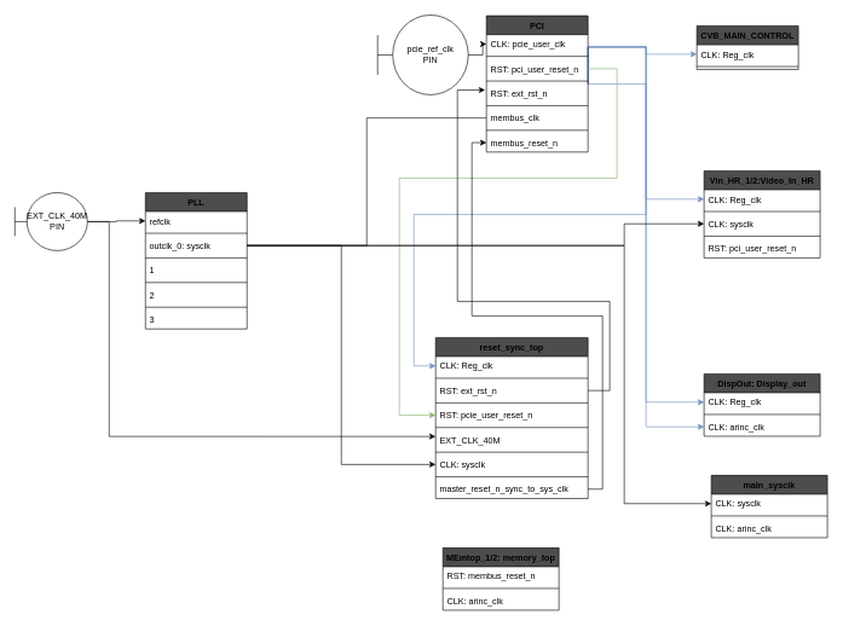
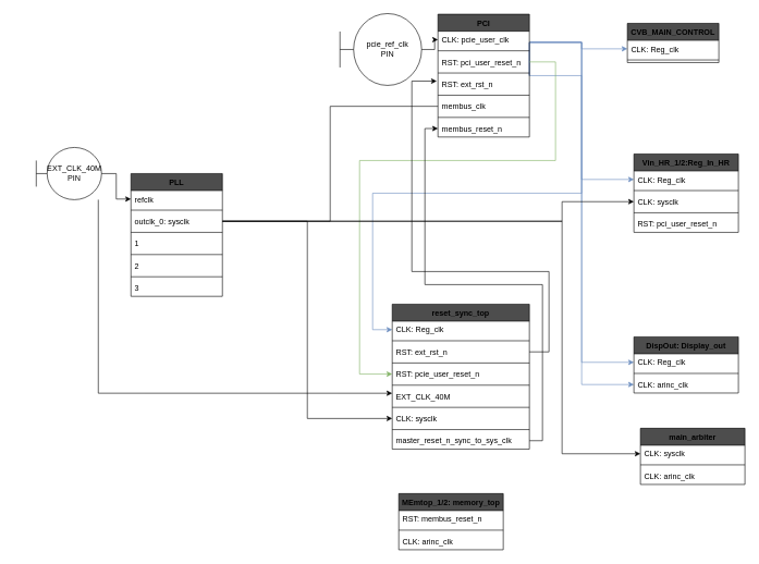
  <mxCell id="0" />
  <mxCell id="1" parent="0" />
  <mxCell id="2" style="edgeStyle=orthogonalEdgeStyle;rounded=0;orthogonalLoop=1;jettySize=auto;html=1;entryX=0;entryY=0.5;entryDx=0;entryDy=0;fillColor=#dae8fc;strokeColor=#6c8ebf;" edge="1" parent="1" source="7" target="32"><mxGeometry relative="1" as="geometry"><Array as="points"><mxPoint x="890" y="64" /><mxPoint x="890" y="74" /></Array></mxGeometry></mxCell>
  <mxCell id="3" style="edgeStyle=orthogonalEdgeStyle;rounded=0;orthogonalLoop=1;jettySize=auto;html=1;exitX=1;exitY=0.5;exitDx=0;exitDy=0;fillColor=#dae8fc;strokeColor=#6c8ebf;" edge="1" parent="1" source="7" target="35"><mxGeometry relative="1" as="geometry" /></mxCell>
  <mxCell id="4" style="edgeStyle=orthogonalEdgeStyle;rounded=0;orthogonalLoop=1;jettySize=auto;html=1;exitX=1;exitY=0.5;exitDx=0;exitDy=0;fillColor=#dae8fc;strokeColor=#6c8ebf;" edge="1" parent="1" source="7" target="41"><mxGeometry relative="1" as="geometry"><Array as="points"><mxPoint x="810" y="64" /><mxPoint x="890" y="64" /><mxPoint x="890" y="554" /></Array></mxGeometry></mxCell>
  <mxCell id="5" style="edgeStyle=orthogonalEdgeStyle;rounded=0;orthogonalLoop=1;jettySize=auto;html=1;exitX=1;exitY=0.5;exitDx=0;exitDy=0;fillColor=#dae8fc;strokeColor=#6c8ebf;" edge="1" parent="1" source="7" target="43"><mxGeometry relative="1" as="geometry"><Array as="points"><mxPoint x="810" y="64" /><mxPoint x="890" y="64" /><mxPoint x="890" y="588" /></Array></mxGeometry></mxCell>
  <mxCell id="6" style="edgeStyle=orthogonalEdgeStyle;rounded=0;orthogonalLoop=1;jettySize=auto;html=1;exitX=1;exitY=0.5;exitDx=0;exitDy=0;entryX=0;entryY=0.5;entryDx=0;entryDy=0;fillColor=#dae8fc;strokeColor=#6c8ebf;" edge="1" parent="1" source="7" target="20"><mxGeometry relative="1" as="geometry"><Array as="points"><mxPoint x="810" y="64" /><mxPoint x="890" y="64" /><mxPoint x="890" y="295" /><mxPoint x="570" y="295" /><mxPoint x="570" y="504" /></Array></mxGeometry></mxCell>
  <mxCell id="7" value="PCI" style="swimlane;fontStyle=1;align=center;verticalAlign=top;childLayout=stackLayout;horizontal=1;startSize=26;horizontalStack=0;resizeParent=1;resizeParentMax=0;resizeLast=0;collapsible=1;marginBottom=0;fillStyle=auto;fillColor=#4D4D4D;" vertex="1" parent="1"><mxGeometry x="670" y="21" width="140" height="188" as="geometry" /></mxCell>
  <mxCell id="8" value="CLK: pcie_user_clk" style="text;strokeColor=none;fillColor=none;align=left;verticalAlign=top;spacingLeft=4;spacingRight=4;overflow=hidden;rotatable=0;points=[[0,0.5],[1,0.5]];portConstraint=eastwest;" vertex="1" parent="7"><mxGeometry y="26" width="140" height="26" as="geometry" /></mxCell>
  <mxCell id="9" value="" style="line;strokeWidth=1;fillColor=none;align=left;verticalAlign=middle;spacingTop=-1;spacingLeft=3;spacingRight=3;rotatable=0;labelPosition=right;points=[];portConstraint=eastwest;strokeColor=inherit;fillStyle=auto;" vertex="1" parent="7"><mxGeometry y="52" width="140" height="8" as="geometry" /></mxCell>
  <mxCell id="10" value="RST: pci_user_reset_n" style="text;strokeColor=none;fillColor=none;align=left;verticalAlign=top;spacingLeft=4;spacingRight=4;overflow=hidden;rotatable=0;points=[[0,0.5],[1,0.5]];portConstraint=eastwest;" vertex="1" parent="7"><mxGeometry y="60" width="140" height="26" as="geometry" /></mxCell>
  <mxCell id="11" value="" style="line;strokeWidth=1;fillColor=none;align=left;verticalAlign=middle;spacingTop=-1;spacingLeft=3;spacingRight=3;rotatable=0;labelPosition=right;points=[];portConstraint=eastwest;strokeColor=inherit;fillStyle=auto;" vertex="1" parent="7"><mxGeometry y="86" width="140" height="8" as="geometry" /></mxCell>
  <mxCell id="12" value="RST: ext_rst_n" style="text;strokeColor=none;fillColor=none;align=left;verticalAlign=top;spacingLeft=4;spacingRight=4;overflow=hidden;rotatable=0;points=[[0,0.5],[1,0.5]];portConstraint=eastwest;" vertex="1" parent="7"><mxGeometry y="94" width="140" height="26" as="geometry" /></mxCell>
  <mxCell id="13" value="" style="line;strokeWidth=1;fillColor=none;align=left;verticalAlign=middle;spacingTop=-1;spacingLeft=3;spacingRight=3;rotatable=0;labelPosition=right;points=[];portConstraint=eastwest;strokeColor=inherit;fillStyle=auto;" vertex="1" parent="7"><mxGeometry y="120" width="140" height="8" as="geometry" /></mxCell>
  <mxCell id="14" value="membus_clk" style="text;strokeColor=none;fillColor=none;align=left;verticalAlign=top;spacingLeft=4;spacingRight=4;overflow=hidden;rotatable=0;points=[[0,0.5],[1,0.5]];portConstraint=eastwest;" vertex="1" parent="7"><mxGeometry y="128" width="140" height="26" as="geometry" /></mxCell>
  <mxCell id="15" value="" style="line;strokeWidth=1;fillColor=none;align=left;verticalAlign=middle;spacingTop=-1;spacingLeft=3;spacingRight=3;rotatable=0;labelPosition=right;points=[];portConstraint=eastwest;strokeColor=inherit;fillStyle=auto;" vertex="1" parent="7"><mxGeometry y="154" width="140" height="8" as="geometry" /></mxCell>
  <mxCell id="16" value="membus_reset_n" style="text;strokeColor=none;fillColor=none;align=left;verticalAlign=top;spacingLeft=4;spacingRight=4;overflow=hidden;rotatable=0;points=[[0,0.5],[1,0.5]];portConstraint=eastwest;" vertex="1" parent="7"><mxGeometry y="162" width="140" height="26" as="geometry" /></mxCell>
  <mxCell id="17" style="edgeStyle=orthogonalEdgeStyle;rounded=0;orthogonalLoop=1;jettySize=auto;html=1;entryX=0;entryY=0.5;entryDx=0;entryDy=0;" edge="1" parent="1" source="18" target="8"><mxGeometry relative="1" as="geometry" /></mxCell>
  <mxCell id="18" value="pcie_ref_clk&lt;br style=&quot;border-color: var(--border-color);&quot;&gt;&lt;span style=&quot;&quot;&gt;PIN&lt;/span&gt;" style="shape=umlBoundary;whiteSpace=wrap;html=1;fillStyle=auto;fillColor=none;" vertex="1" parent="1"><mxGeometry x="520" y="20" width="125" height="110" as="geometry" /></mxCell>
  <mxCell id="19" value="reset_sync_top" style="swimlane;fontStyle=1;align=center;verticalAlign=top;childLayout=stackLayout;horizontal=1;startSize=26;horizontalStack=0;resizeParent=1;resizeParentMax=0;resizeLast=0;collapsible=1;marginBottom=0;fillStyle=auto;fillColor=#4D4D4D;" vertex="1" parent="1"><mxGeometry x="600" y="465" width="210" height="222" as="geometry" /></mxCell>
  <mxCell id="20" value="CLK: Reg_clk" style="text;strokeColor=none;fillColor=none;align=left;verticalAlign=top;spacingLeft=4;spacingRight=4;overflow=hidden;rotatable=0;points=[[0,0.5],[1,0.5]];portConstraint=eastwest;" vertex="1" parent="19"><mxGeometry y="26" width="210" height="26" as="geometry" /></mxCell>
  <mxCell id="21" value="" style="line;strokeWidth=1;fillColor=none;align=left;verticalAlign=middle;spacingTop=-1;spacingLeft=3;spacingRight=3;rotatable=0;labelPosition=right;points=[];portConstraint=eastwest;strokeColor=inherit;fillStyle=auto;" vertex="1" parent="19"><mxGeometry y="52" width="210" height="8" as="geometry" /></mxCell>
  <mxCell id="22" value="RST: ext_rst_n" style="text;strokeColor=none;fillColor=none;align=left;verticalAlign=top;spacingLeft=4;spacingRight=4;overflow=hidden;rotatable=0;points=[[0,0.5],[1,0.5]];portConstraint=eastwest;" vertex="1" parent="19"><mxGeometry y="60" width="210" height="26" as="geometry" /></mxCell>
  <mxCell id="23" value="" style="line;strokeWidth=1;fillColor=none;align=left;verticalAlign=middle;spacingTop=-1;spacingLeft=3;spacingRight=3;rotatable=0;labelPosition=right;points=[];portConstraint=eastwest;strokeColor=inherit;fillStyle=auto;" vertex="1" parent="19"><mxGeometry y="86" width="210" height="8" as="geometry" /></mxCell>
  <mxCell id="24" value="RST: pcie_user_reset_n" style="text;strokeColor=none;fillColor=none;align=left;verticalAlign=top;spacingLeft=4;spacingRight=4;overflow=hidden;rotatable=0;points=[[0,0.5],[1,0.5]];portConstraint=eastwest;" vertex="1" parent="19"><mxGeometry y="94" width="210" height="26" as="geometry" /></mxCell>
  <mxCell id="25" value="" style="line;strokeWidth=1;fillColor=none;align=left;verticalAlign=middle;spacingTop=-1;spacingLeft=3;spacingRight=3;rotatable=0;labelPosition=right;points=[];portConstraint=eastwest;strokeColor=inherit;fillStyle=auto;" vertex="1" parent="19"><mxGeometry y="120" width="210" height="8" as="geometry" /></mxCell>
  <mxCell id="26" value="EXT_CLK_40M" style="text;strokeColor=none;fillColor=none;align=left;verticalAlign=top;spacingLeft=4;spacingRight=4;overflow=hidden;rotatable=0;points=[[0,0.5],[1,0.5]];portConstraint=eastwest;" vertex="1" parent="19"><mxGeometry y="128" width="210" height="26" as="geometry" /></mxCell>
  <mxCell id="27" value="" style="line;strokeWidth=1;fillColor=none;align=left;verticalAlign=middle;spacingTop=-1;spacingLeft=3;spacingRight=3;rotatable=0;labelPosition=right;points=[];portConstraint=eastwest;strokeColor=inherit;fillStyle=auto;" vertex="1" parent="19"><mxGeometry y="154" width="210" height="8" as="geometry" /></mxCell>
  <mxCell id="28" value="CLK: sysclk" style="text;strokeColor=none;fillColor=none;align=left;verticalAlign=top;spacingLeft=4;spacingRight=4;overflow=hidden;rotatable=0;points=[[0,0.5],[1,0.5]];portConstraint=eastwest;" vertex="1" parent="19"><mxGeometry y="162" width="210" height="26" as="geometry" /></mxCell>
  <mxCell id="29" value="" style="line;strokeWidth=1;fillColor=none;align=left;verticalAlign=middle;spacingTop=-1;spacingLeft=3;spacingRight=3;rotatable=0;labelPosition=right;points=[];portConstraint=eastwest;strokeColor=inherit;fillStyle=auto;" vertex="1" parent="19"><mxGeometry y="188" width="210" height="8" as="geometry" /></mxCell>
  <mxCell id="30" value="master_reset_n_sync_to_sys_clk" style="text;strokeColor=none;fillColor=none;align=left;verticalAlign=top;spacingLeft=4;spacingRight=4;overflow=hidden;rotatable=0;points=[[0,0.5],[1,0.5]];portConstraint=eastwest;" vertex="1" parent="19"><mxGeometry y="196" width="210" height="26" as="geometry" /></mxCell>
  <mxCell id="31" value="CVB_MAIN_CONTROL" style="swimlane;fontStyle=1;align=center;verticalAlign=top;childLayout=stackLayout;horizontal=1;startSize=26;horizontalStack=0;resizeParent=1;resizeParentMax=0;resizeLast=0;collapsible=1;marginBottom=0;fillStyle=auto;fillColor=#4D4D4D;" vertex="1" parent="1"><mxGeometry x="960" y="35" width="140" height="60" as="geometry" /></mxCell>
  <mxCell id="32" value="CLK: Reg_clk" style="text;strokeColor=none;fillColor=none;align=left;verticalAlign=top;spacingLeft=4;spacingRight=4;overflow=hidden;rotatable=0;points=[[0,0.5],[1,0.5]];portConstraint=eastwest;" vertex="1" parent="31"><mxGeometry y="26" width="140" height="26" as="geometry" /></mxCell>
  <mxCell id="33" value="" style="line;strokeWidth=1;fillColor=none;align=left;verticalAlign=middle;spacingTop=-1;spacingLeft=3;spacingRight=3;rotatable=0;labelPosition=right;points=[];portConstraint=eastwest;strokeColor=inherit;fillStyle=auto;" vertex="1" parent="31"><mxGeometry y="52" width="140" height="8" as="geometry" /></mxCell>
- <mxCell id="34" value="Vin_HR_1/2:Video_In_HR" style="swimlane;fontStyle=1;align=center;verticalAlign=top;childLayout=stackLayout;horizontal=1;startSize=26;horizontalStack=0;resizeParent=1;resizeParentMax=0;resizeLast=0;collapsible=1;marginBottom=0;fillStyle=auto;fillColor=#4D4D4D;" vertex="1" parent="1"><mxGeometry x="970" y="235" width="160" height="120" as="geometry" /></mxCell>
+ <mxCell id="34" value="Vin_HR_1/2:Reg_In_HR" style="swimlane;fontStyle=1;align=center;verticalAlign=top;childLayout=stackLayout;horizontal=1;startSize=26;horizontalStack=0;resizeParent=1;resizeParentMax=0;resizeLast=0;collapsible=1;marginBottom=0;fillStyle=auto;fillColor=#4D4D4D;" vertex="1" parent="1"><mxGeometry x="970" y="235" width="160" height="120" as="geometry" /></mxCell>
  <mxCell id="35" value="CLK: Reg_clk" style="text;strokeColor=none;fillColor=none;align=left;verticalAlign=top;spacingLeft=4;spacingRight=4;overflow=hidden;rotatable=0;points=[[0,0.5],[1,0.5]];portConstraint=eastwest;" vertex="1" parent="34"><mxGeometry y="26" width="160" height="26" as="geometry" /></mxCell>
  <mxCell id="36" value="" style="line;strokeWidth=1;fillColor=none;align=left;verticalAlign=middle;spacingTop=-1;spacingLeft=3;spacingRight=3;rotatable=0;labelPosition=right;points=[];portConstraint=eastwest;strokeColor=inherit;fillStyle=auto;" vertex="1" parent="34"><mxGeometry y="52" width="160" height="8" as="geometry" /></mxCell>
  <mxCell id="37" value="CLK: sysclk" style="text;strokeColor=none;fillColor=none;align=left;verticalAlign=top;spacingLeft=4;spacingRight=4;overflow=hidden;rotatable=0;points=[[0,0.5],[1,0.5]];portConstraint=eastwest;" vertex="1" parent="34"><mxGeometry y="60" width="160" height="26" as="geometry" /></mxCell>
  <mxCell id="38" value="" style="line;strokeWidth=1;fillColor=none;align=left;verticalAlign=middle;spacingTop=-1;spacingLeft=3;spacingRight=3;rotatable=0;labelPosition=right;points=[];portConstraint=eastwest;strokeColor=inherit;fillStyle=auto;" vertex="1" parent="34"><mxGeometry y="86" width="160" height="8" as="geometry" /></mxCell>
  <mxCell id="39" value="RST: pci_user_reset_n" style="text;strokeColor=none;fillColor=none;align=left;verticalAlign=top;spacingLeft=4;spacingRight=4;overflow=hidden;rotatable=0;points=[[0,0.5],[1,0.5]];portConstraint=eastwest;" vertex="1" parent="34"><mxGeometry y="94" width="160" height="26" as="geometry" /></mxCell>
  <mxCell id="40" value="DispOut: Display_out" style="swimlane;fontStyle=1;align=center;verticalAlign=top;childLayout=stackLayout;horizontal=1;startSize=26;horizontalStack=0;resizeParent=1;resizeParentMax=0;resizeLast=0;collapsible=1;marginBottom=0;fillStyle=auto;fillColor=#4D4D4D;" vertex="1" parent="1"><mxGeometry x="970" y="515" width="160" height="86" as="geometry"><mxRectangle x="590" y="430" width="160" height="30" as="alternateBounds" /></mxGeometry></mxCell>
  <mxCell id="41" value="CLK: Reg_clk" style="text;strokeColor=none;fillColor=none;align=left;verticalAlign=top;spacingLeft=4;spacingRight=4;overflow=hidden;rotatable=0;points=[[0,0.5],[1,0.5]];portConstraint=eastwest;" vertex="1" parent="40"><mxGeometry y="26" width="160" height="26" as="geometry" /></mxCell>
  <mxCell id="42" value="" style="line;strokeWidth=1;fillColor=none;align=left;verticalAlign=middle;spacingTop=-1;spacingLeft=3;spacingRight=3;rotatable=0;labelPosition=right;points=[];portConstraint=eastwest;strokeColor=inherit;fillStyle=auto;" vertex="1" parent="40"><mxGeometry y="52" width="160" height="8" as="geometry" /></mxCell>
  <mxCell id="43" value="CLK: arinc_clk" style="text;strokeColor=none;fillColor=none;align=left;verticalAlign=top;spacingLeft=4;spacingRight=4;overflow=hidden;rotatable=0;points=[[0,0.5],[1,0.5]];portConstraint=eastwest;" vertex="1" parent="40"><mxGeometry y="60" width="160" height="26" as="geometry" /></mxCell>
  <mxCell id="44" style="edgeStyle=orthogonalEdgeStyle;rounded=0;orthogonalLoop=1;jettySize=auto;html=1;exitX=1;exitY=0.5;exitDx=0;exitDy=0;entryX=0;entryY=0.5;entryDx=0;entryDy=0;fillColor=#d5e8d4;strokeColor=#82b366;" edge="1" parent="1" source="10" target="24"><mxGeometry relative="1" as="geometry"><Array as="points"><mxPoint x="850" y="94" /><mxPoint x="850" y="245" /><mxPoint x="550" y="245" /><mxPoint x="550" y="572" /></Array></mxGeometry></mxCell>
  <mxCell id="45" style="edgeStyle=orthogonalEdgeStyle;rounded=0;orthogonalLoop=1;jettySize=auto;html=1;entryX=-0.013;entryY=0.324;entryDx=0;entryDy=0;entryPerimeter=0;exitX=1;exitY=0.5;exitDx=0;exitDy=0;" edge="1" parent="1" source="22" target="12"><mxGeometry relative="1" as="geometry"><mxPoint x="770" y="265" as="sourcePoint" /><Array as="points"><mxPoint x="840" y="538" /><mxPoint x="840" y="415" /><mxPoint x="630" y="415" /><mxPoint x="630" y="123" /></Array></mxGeometry></mxCell>
  <mxCell id="46" value="PLL" style="swimlane;fontStyle=1;align=center;verticalAlign=top;childLayout=stackLayout;horizontal=1;startSize=26;horizontalStack=0;resizeParent=1;resizeParentMax=0;resizeLast=0;collapsible=1;marginBottom=0;fillStyle=auto;fillColor=#4D4D4D;" vertex="1" parent="1"><mxGeometry x="200" y="265" width="140" height="188" as="geometry" /></mxCell>
  <mxCell id="47" value="refclk" style="text;strokeColor=none;fillColor=none;align=left;verticalAlign=top;spacingLeft=4;spacingRight=4;overflow=hidden;rotatable=0;points=[[0,0.5],[1,0.5]];portConstraint=eastwest;" vertex="1" parent="46"><mxGeometry y="26" width="140" height="26" as="geometry" /></mxCell>
  <mxCell id="48" value="" style="line;strokeWidth=1;fillColor=none;align=left;verticalAlign=middle;spacingTop=-1;spacingLeft=3;spacingRight=3;rotatable=0;labelPosition=right;points=[];portConstraint=eastwest;strokeColor=inherit;fillStyle=auto;" vertex="1" parent="46"><mxGeometry y="52" width="140" height="8" as="geometry" /></mxCell>
  <mxCell id="49" value="outclk_0: sysclk" style="text;strokeColor=none;fillColor=none;align=left;verticalAlign=top;spacingLeft=4;spacingRight=4;overflow=hidden;rotatable=0;points=[[0,0.5],[1,0.5]];portConstraint=eastwest;" vertex="1" parent="46"><mxGeometry y="60" width="140" height="26" as="geometry" /></mxCell>
  <mxCell id="50" value="" style="line;strokeWidth=1;fillColor=none;align=left;verticalAlign=middle;spacingTop=-1;spacingLeft=3;spacingRight=3;rotatable=0;labelPosition=right;points=[];portConstraint=eastwest;strokeColor=inherit;fillStyle=auto;" vertex="1" parent="46"><mxGeometry y="86" width="140" height="8" as="geometry" /></mxCell>
  <mxCell id="51" value="1" style="text;strokeColor=none;fillColor=none;align=left;verticalAlign=top;spacingLeft=4;spacingRight=4;overflow=hidden;rotatable=0;points=[[0,0.5],[1,0.5]];portConstraint=eastwest;" vertex="1" parent="46"><mxGeometry y="94" width="140" height="26" as="geometry" /></mxCell>
  <mxCell id="52" value="" style="line;strokeWidth=1;fillColor=none;align=left;verticalAlign=middle;spacingTop=-1;spacingLeft=3;spacingRight=3;rotatable=0;labelPosition=right;points=[];portConstraint=eastwest;strokeColor=inherit;fillStyle=auto;" vertex="1" parent="46"><mxGeometry y="120" width="140" height="8" as="geometry" /></mxCell>
  <mxCell id="53" value="2" style="text;strokeColor=none;fillColor=none;align=left;verticalAlign=top;spacingLeft=4;spacingRight=4;overflow=hidden;rotatable=0;points=[[0,0.5],[1,0.5]];portConstraint=eastwest;" vertex="1" parent="46"><mxGeometry y="128" width="140" height="26" as="geometry" /></mxCell>
  <mxCell id="54" value="" style="line;strokeWidth=1;fillColor=none;align=left;verticalAlign=middle;spacingTop=-1;spacingLeft=3;spacingRight=3;rotatable=0;labelPosition=right;points=[];portConstraint=eastwest;strokeColor=inherit;fillStyle=auto;" vertex="1" parent="46"><mxGeometry y="154" width="140" height="8" as="geometry" /></mxCell>
  <mxCell id="55" value="3" style="text;strokeColor=none;fillColor=none;align=left;verticalAlign=top;spacingLeft=4;spacingRight=4;overflow=hidden;rotatable=0;points=[[0,0.5],[1,0.5]];portConstraint=eastwest;" vertex="1" parent="46"><mxGeometry y="162" width="140" height="26" as="geometry" /></mxCell>
  <mxCell id="56" style="edgeStyle=orthogonalEdgeStyle;rounded=0;orthogonalLoop=1;jettySize=auto;html=1;entryX=0;entryY=0.5;entryDx=0;entryDy=0;" edge="1" parent="1" source="58" target="47"><mxGeometry relative="1" as="geometry" /></mxCell>
  <mxCell id="57" style="edgeStyle=orthogonalEdgeStyle;rounded=0;orthogonalLoop=1;jettySize=auto;html=1;entryX=0;entryY=0.321;entryDx=0;entryDy=0;entryPerimeter=0;" edge="1" parent="1" source="58" target="26"><mxGeometry relative="1" as="geometry"><Array as="points"><mxPoint x="150" y="305" /><mxPoint x="150" y="601" /></Array></mxGeometry></mxCell>
- <mxCell id="58" value="EXT_CLK_40M&lt;br&gt;PIN" style="shape=umlBoundary;whiteSpace=wrap;html=1;fillStyle=auto;fillColor=none;" vertex="1" parent="1"><mxGeometry x="20" y="265" width="100" height="80" as="geometry" /></mxCell>
+ <mxCell id="58" value="EXT_CLK_40M&lt;br&gt;PIN" style="shape=umlBoundary;whiteSpace=wrap;html=1;fillStyle=auto;fillColor=none;" vertex="1" parent="1"><mxGeometry x="55" y="225" width="100" height="80" as="geometry" /></mxCell>
  <mxCell id="59" style="edgeStyle=orthogonalEdgeStyle;rounded=0;orthogonalLoop=1;jettySize=auto;html=1;exitX=1;exitY=0.5;exitDx=0;exitDy=0;entryX=0;entryY=0.5;entryDx=0;entryDy=0;" edge="1" parent="1" source="49" target="28"><mxGeometry relative="1" as="geometry" /></mxCell>
  <mxCell id="60" style="edgeStyle=orthogonalEdgeStyle;rounded=0;orthogonalLoop=1;jettySize=auto;html=1;exitX=1;exitY=0.5;exitDx=0;exitDy=0;entryX=0;entryY=0.5;entryDx=0;entryDy=0;endArrow=none;" edge="1" parent="1" source="49" target="14"><mxGeometry relative="1" as="geometry" /></mxCell>
  <mxCell id="61" style="edgeStyle=orthogonalEdgeStyle;rounded=0;orthogonalLoop=1;jettySize=auto;html=1;exitX=1;exitY=0.5;exitDx=0;exitDy=0;" edge="1" parent="1" source="49" target="37"><mxGeometry relative="1" as="geometry"><Array as="points"><mxPoint x="860" y="338" /><mxPoint x="860" y="308" /></Array></mxGeometry></mxCell>
- <mxCell id="62" value="main_sysclk" style="swimlane;fontStyle=1;align=center;verticalAlign=top;childLayout=stackLayout;horizontal=1;startSize=26;horizontalStack=0;resizeParent=1;resizeParentMax=0;resizeLast=0;collapsible=1;marginBottom=0;fillStyle=auto;fillColor=#4D4D4D;" vertex="1" parent="1"><mxGeometry x="980" y="655" width="160" height="86" as="geometry"><mxRectangle x="590" y="430" width="160" height="30" as="alternateBounds" /></mxGeometry></mxCell>
+ <mxCell id="62" value="main_arbiter" style="swimlane;fontStyle=1;align=center;verticalAlign=top;childLayout=stackLayout;horizontal=1;startSize=26;horizontalStack=0;resizeParent=1;resizeParentMax=0;resizeLast=0;collapsible=1;marginBottom=0;fillStyle=auto;fillColor=#4D4D4D;" vertex="1" parent="1"><mxGeometry x="980" y="655" width="160" height="86" as="geometry"><mxRectangle x="590" y="430" width="160" height="30" as="alternateBounds" /></mxGeometry></mxCell>
  <mxCell id="63" value="CLK: sysclk" style="text;strokeColor=none;fillColor=none;align=left;verticalAlign=top;spacingLeft=4;spacingRight=4;overflow=hidden;rotatable=0;points=[[0,0.5],[1,0.5]];portConstraint=eastwest;" vertex="1" parent="62"><mxGeometry y="26" width="160" height="26" as="geometry" /></mxCell>
  <mxCell id="64" value="" style="line;strokeWidth=1;fillColor=none;align=left;verticalAlign=middle;spacingTop=-1;spacingLeft=3;spacingRight=3;rotatable=0;labelPosition=right;points=[];portConstraint=eastwest;strokeColor=inherit;fillStyle=auto;" vertex="1" parent="62"><mxGeometry y="52" width="160" height="8" as="geometry" /></mxCell>
  <mxCell id="65" value="CLK: arinc_clk" style="text;strokeColor=none;fillColor=none;align=left;verticalAlign=top;spacingLeft=4;spacingRight=4;overflow=hidden;rotatable=0;points=[[0,0.5],[1,0.5]];portConstraint=eastwest;" vertex="1" parent="62"><mxGeometry y="60" width="160" height="26" as="geometry" /></mxCell>
  <mxCell id="66" style="edgeStyle=orthogonalEdgeStyle;rounded=0;orthogonalLoop=1;jettySize=auto;html=1;exitX=1;exitY=0.5;exitDx=0;exitDy=0;entryX=0;entryY=0.5;entryDx=0;entryDy=0;" edge="1" parent="1" source="49" target="63"><mxGeometry relative="1" as="geometry"><Array as="points"><mxPoint x="860" y="338" /><mxPoint x="860" y="694" /></Array></mxGeometry></mxCell>
  <mxCell id="67" style="edgeStyle=orthogonalEdgeStyle;rounded=0;orthogonalLoop=1;jettySize=auto;html=1;exitX=1;exitY=0.5;exitDx=0;exitDy=0;entryX=0;entryY=0.5;entryDx=0;entryDy=0;" edge="1" parent="1" source="30" target="16"><mxGeometry relative="1" as="geometry" /></mxCell>
  <mxCell id="68" value="MEmtop_1/2: memory_top" style="swimlane;fontStyle=1;align=center;verticalAlign=top;childLayout=stackLayout;horizontal=1;startSize=26;horizontalStack=0;resizeParent=1;resizeParentMax=0;resizeLast=0;collapsible=1;marginBottom=0;fillStyle=auto;fillColor=#4D4D4D;" vertex="1" parent="1"><mxGeometry x="610" y="755" width="160" height="86" as="geometry"><mxRectangle x="590" y="430" width="160" height="30" as="alternateBounds" /></mxGeometry></mxCell>
  <mxCell id="69" value="RST: membus_reset_n" style="text;strokeColor=none;fillColor=none;align=left;verticalAlign=top;spacingLeft=4;spacingRight=4;overflow=hidden;rotatable=0;points=[[0,0.5],[1,0.5]];portConstraint=eastwest;" vertex="1" parent="68"><mxGeometry y="26" width="160" height="26" as="geometry" /></mxCell>
  <mxCell id="70" value="" style="line;strokeWidth=1;fillColor=none;align=left;verticalAlign=middle;spacingTop=-1;spacingLeft=3;spacingRight=3;rotatable=0;labelPosition=right;points=[];portConstraint=eastwest;strokeColor=inherit;fillStyle=auto;" vertex="1" parent="68"><mxGeometry y="52" width="160" height="8" as="geometry" /></mxCell>
  <mxCell id="71" value="CLK: arinc_clk" style="text;strokeColor=none;fillColor=none;align=left;verticalAlign=top;spacingLeft=4;spacingRight=4;overflow=hidden;rotatable=0;points=[[0,0.5],[1,0.5]];portConstraint=eastwest;" vertex="1" parent="68"><mxGeometry y="60" width="160" height="26" as="geometry" /></mxCell>
